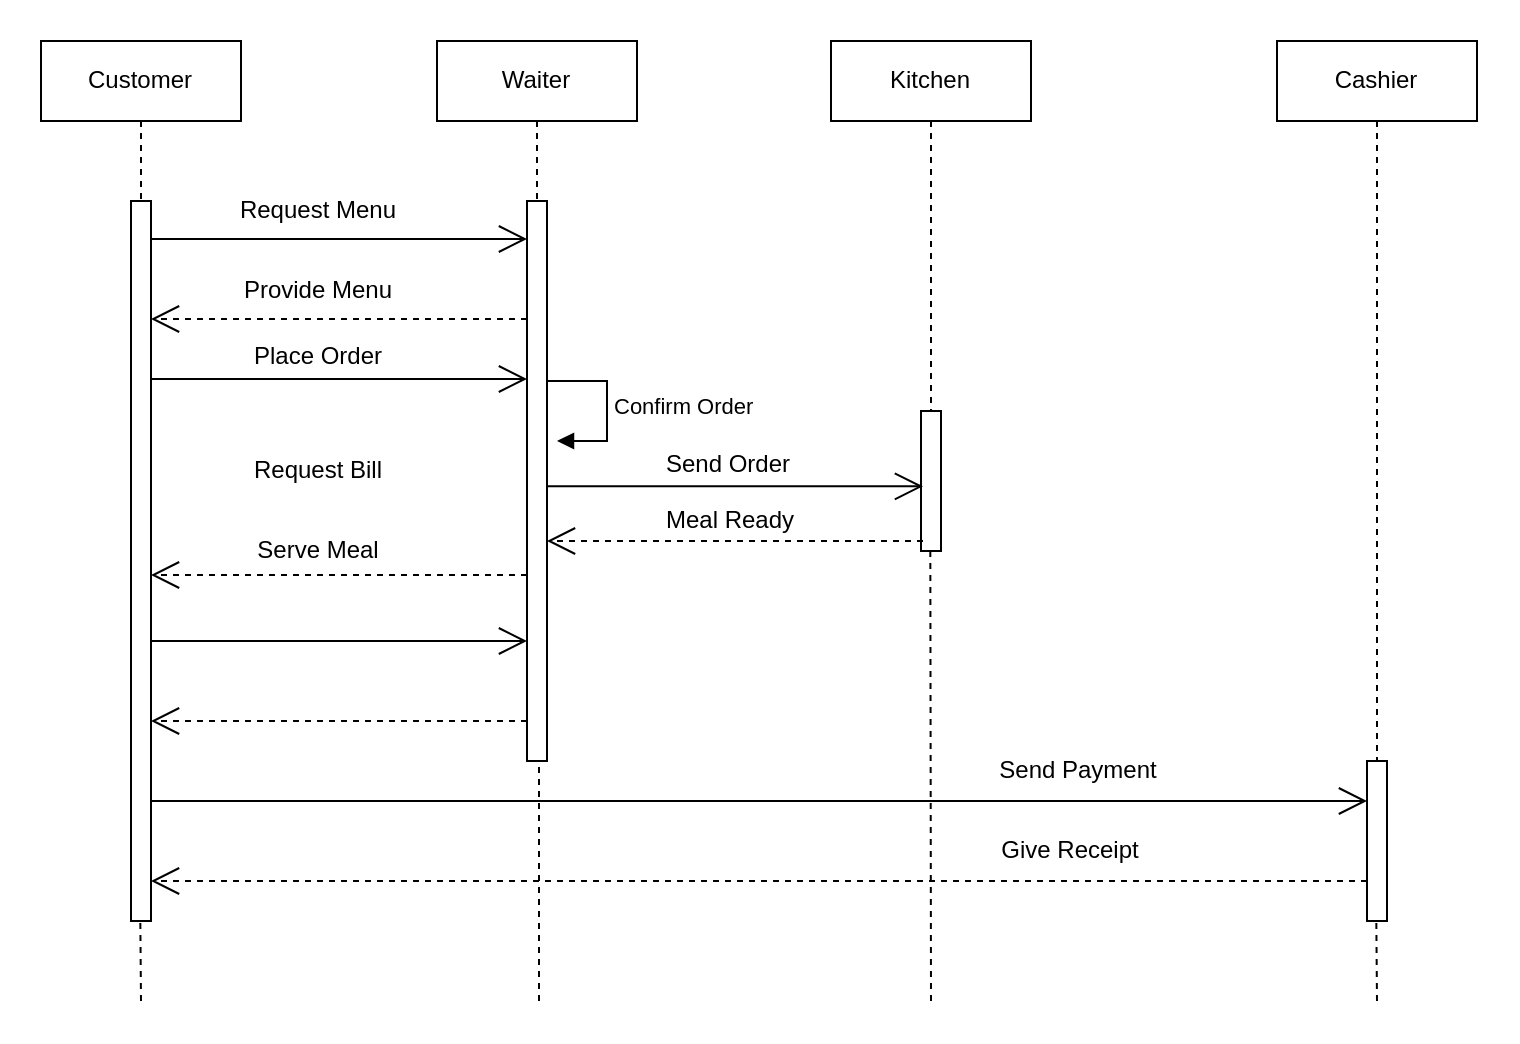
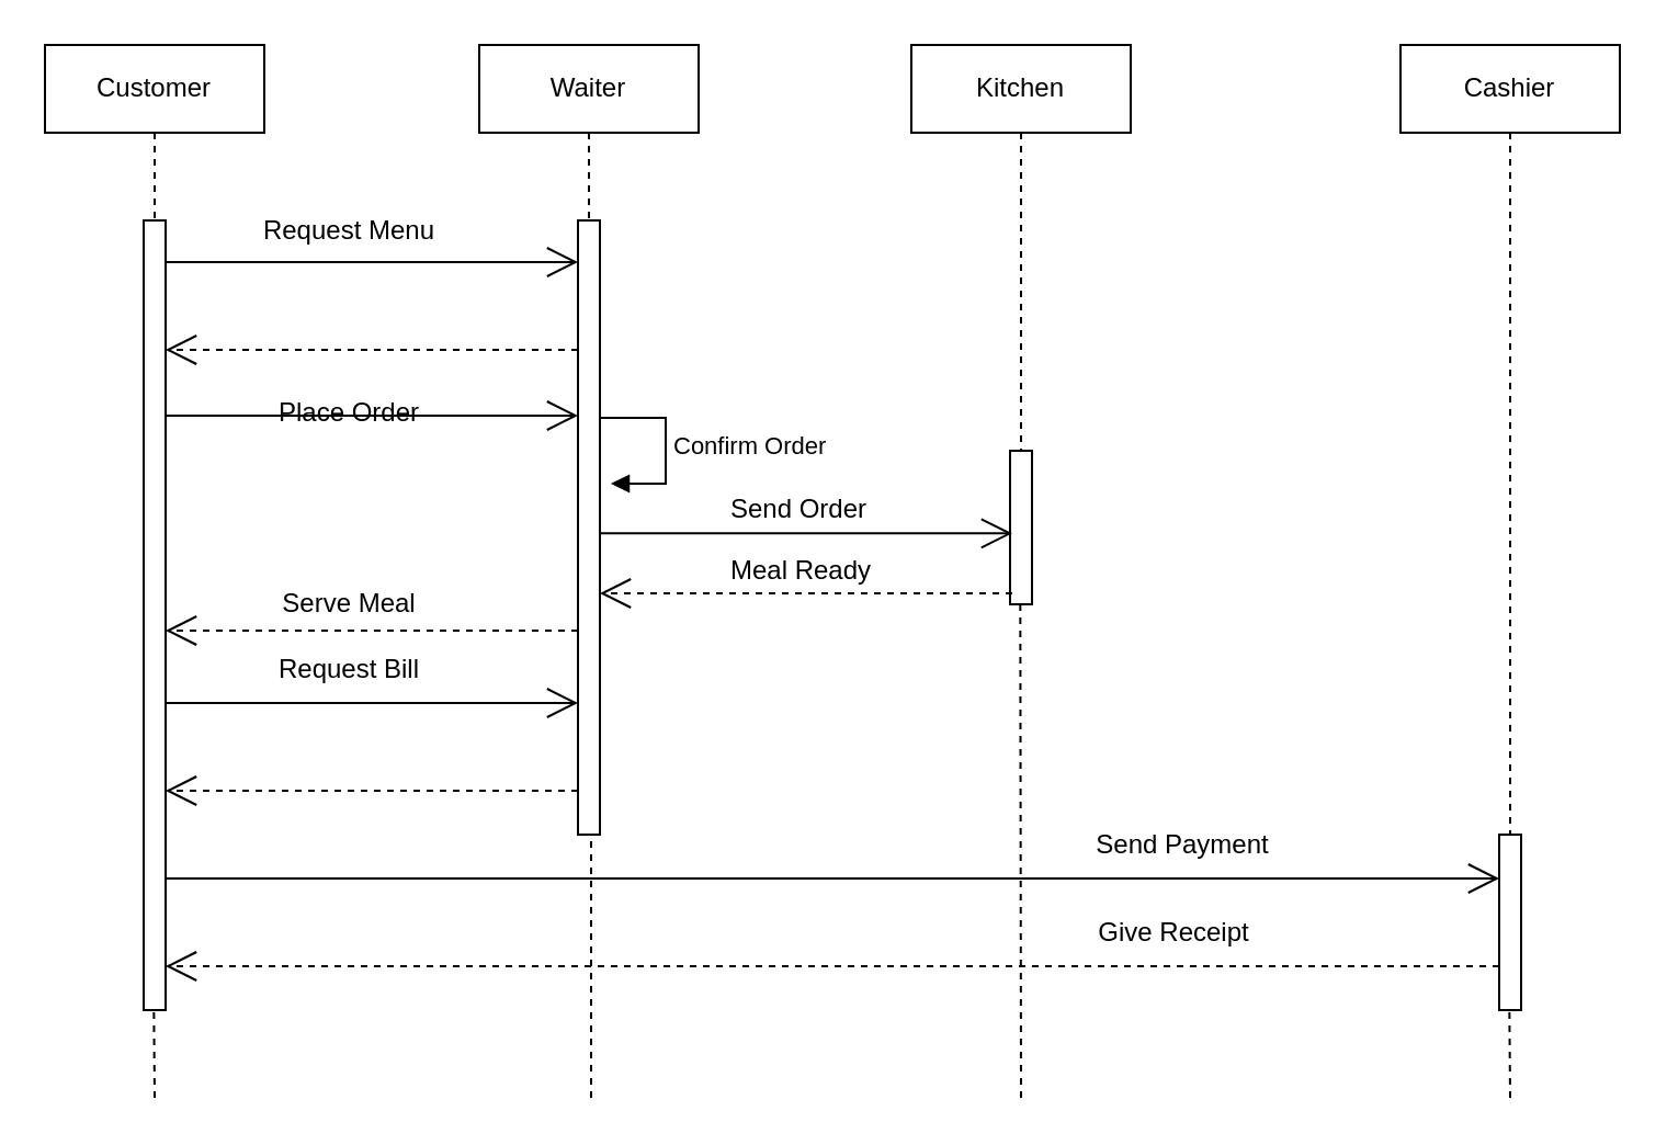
  <mxCell id="0" />
  <mxCell id="1" parent="0" />
  <mxCell id="2" value="Customer" style="shape=umlLifeline;perimeter=lifelinePerimeter;whiteSpace=wrap;html=1;container=1;dropTarget=0;collapsible=0;recursiveResize=0;outlineConnect=0;portConstraint=eastwest;newEdgeStyle={&quot;curved&quot;:0,&quot;rounded&quot;:0};" parent="1" vertex="1"><mxGeometry x="20" y="20" width="100" height="80" as="geometry" /></mxCell>
  <mxCell id="3" value="" style="html=1;points=[[0,0,0,0,5],[0,1,0,0,-5],[1,0,0,0,5],[1,1,0,0,-5]];perimeter=orthogonalPerimeter;outlineConnect=0;targetShapes=umlLifeline;portConstraint=eastwest;newEdgeStyle={&quot;curved&quot;:0,&quot;rounded&quot;:0};" parent="1" vertex="1"><mxGeometry x="65" y="100" width="10" height="360" as="geometry" /></mxCell>
  <mxCell id="4" value="Waiter" style="shape=umlLifeline;perimeter=lifelinePerimeter;whiteSpace=wrap;html=1;container=1;dropTarget=0;collapsible=0;recursiveResize=0;outlineConnect=0;portConstraint=eastwest;newEdgeStyle={&quot;curved&quot;:0,&quot;rounded&quot;:0};" parent="1" vertex="1"><mxGeometry x="218" y="20" width="100" height="80" as="geometry" /></mxCell>
  <mxCell id="5" value="Kitchen" style="shape=umlLifeline;perimeter=lifelinePerimeter;whiteSpace=wrap;html=1;container=1;dropTarget=0;collapsible=0;recursiveResize=0;outlineConnect=0;portConstraint=eastwest;newEdgeStyle={&quot;curved&quot;:0,&quot;rounded&quot;:0};" parent="1" vertex="1"><mxGeometry x="415" y="20" width="100" height="190" as="geometry" /></mxCell>
  <mxCell id="6" value="Cashier" style="shape=umlLifeline;perimeter=lifelinePerimeter;whiteSpace=wrap;html=1;container=1;dropTarget=0;collapsible=0;recursiveResize=0;outlineConnect=0;portConstraint=eastwest;newEdgeStyle={&quot;curved&quot;:0,&quot;rounded&quot;:0};" parent="1" vertex="1"><mxGeometry x="638" y="20" width="100" height="360" as="geometry" /></mxCell>
  <mxCell id="7" value="" style="html=1;points=[[0,0,0,0,5],[0,1,0,0,-5],[1,0,0,0,5],[1,1,0,0,-5]];perimeter=orthogonalPerimeter;outlineConnect=0;targetShapes=umlLifeline;portConstraint=eastwest;newEdgeStyle={&quot;curved&quot;:0,&quot;rounded&quot;:0};" parent="1" vertex="1"><mxGeometry x="263" y="100" width="10" height="280" as="geometry" /></mxCell>
  <mxCell id="8" value="" style="endArrow=open;endFill=1;endSize=12;html=1;rounded=0;" parent="1" edge="1"><mxGeometry width="160" relative="1" as="geometry"><mxPoint x="75" y="119" as="sourcePoint" /><mxPoint x="263" y="119" as="targetPoint" /></mxGeometry></mxCell>
  <mxCell id="9" value="Request Menu" style="text;html=1;align=center;verticalAlign=middle;whiteSpace=wrap;rounded=0;" vertex="1" parent="1"><mxGeometry x="109" y="90" width="100" height="30" as="geometry" /></mxCell>
  <mxCell id="10" value="" style="endArrow=open;endSize=12;dashed=1;html=1;rounded=0;" edge="1" parent="1"><mxGeometry width="160" relative="1" as="geometry"><mxPoint x="263" y="159" as="sourcePoint" /><mxPoint x="75" y="159" as="targetPoint" /></mxGeometry></mxCell>
- <mxCell id="11" value="Provide Menu" style="text;html=1;align=center;verticalAlign=middle;whiteSpace=wrap;rounded=0;" vertex="1" parent="1"><mxGeometry x="109" y="130" width="100" height="30" as="geometry" /></mxCell>
- <mxCell id="12" value="Place Order" style="text;html=1;align=center;verticalAlign=middle;whiteSpace=wrap;rounded=0;" vertex="1" parent="1"><mxGeometry x="109" y="163" width="100" height="30" as="geometry" /></mxCell>
+ <mxCell id="12" value="Place Order" style="text;html=1;align=center;verticalAlign=middle;whiteSpace=wrap;rounded=0;" vertex="1" parent="1"><mxGeometry x="109" y="173" width="100" height="30" as="geometry" /></mxCell>
  <mxCell id="13" value="" style="endArrow=open;endFill=1;endSize=12;html=1;rounded=0;" edge="1" parent="1"><mxGeometry width="160" relative="1" as="geometry"><mxPoint x="75" y="189" as="sourcePoint" /><mxPoint x="263" y="189" as="targetPoint" /></mxGeometry></mxCell>
  <mxCell id="14" value="" style="html=1;points=[[0,0,0,0,5],[0,1,0,0,-5],[1,0,0,0,5],[1,1,0,0,-5]];perimeter=orthogonalPerimeter;outlineConnect=0;targetShapes=umlLifeline;portConstraint=eastwest;newEdgeStyle={&quot;curved&quot;:0,&quot;rounded&quot;:0};" vertex="1" parent="1"><mxGeometry x="460" y="205" width="10" height="70" as="geometry" /></mxCell>
  <mxCell id="15" value="" style="endArrow=open;endFill=1;endSize=12;html=1;rounded=0;" edge="1" parent="1"><mxGeometry width="160" relative="1" as="geometry"><mxPoint x="273" y="242.66" as="sourcePoint" /><mxPoint x="461" y="242.66" as="targetPoint" /></mxGeometry></mxCell>
  <mxCell id="16" value="Send Order" style="text;html=1;align=center;verticalAlign=middle;whiteSpace=wrap;rounded=0;" vertex="1" parent="1"><mxGeometry x="314" y="217" width="100" height="30" as="geometry" /></mxCell>
  <mxCell id="17" value="" style="endArrow=open;endSize=12;dashed=1;html=1;rounded=0;" edge="1" parent="1"><mxGeometry width="160" relative="1" as="geometry"><mxPoint x="461" y="270" as="sourcePoint" /><mxPoint x="273" y="270" as="targetPoint" /></mxGeometry></mxCell>
  <mxCell id="18" value="Meal Ready" style="text;html=1;align=center;verticalAlign=middle;whiteSpace=wrap;rounded=0;" vertex="1" parent="1"><mxGeometry x="315" y="245" width="100" height="30" as="geometry" /></mxCell>
  <mxCell id="19" value="" style="endArrow=open;endSize=12;dashed=1;html=1;rounded=0;" edge="1" parent="1"><mxGeometry width="160" relative="1" as="geometry"><mxPoint x="263" y="287" as="sourcePoint" /><mxPoint x="75" y="287" as="targetPoint" /></mxGeometry></mxCell>
  <mxCell id="20" value="Serve Meal" style="text;html=1;align=center;verticalAlign=middle;whiteSpace=wrap;rounded=0;" vertex="1" parent="1"><mxGeometry x="109" y="260" width="100" height="30" as="geometry" /></mxCell>
  <mxCell id="21" value="" style="endArrow=open;endFill=1;endSize=12;html=1;rounded=0;" edge="1" parent="1"><mxGeometry width="160" relative="1" as="geometry"><mxPoint x="75" y="320" as="sourcePoint" /><mxPoint x="263" y="320" as="targetPoint" /></mxGeometry></mxCell>
- <mxCell id="22" value="Request Bill" style="text;html=1;align=center;verticalAlign=middle;whiteSpace=wrap;rounded=0;" vertex="1" parent="1"><mxGeometry x="109" y="220" width="100" height="30" as="geometry" /></mxCell>
+ <mxCell id="22" value="Request Bill" style="text;html=1;align=center;verticalAlign=middle;whiteSpace=wrap;rounded=0;" vertex="1" parent="1"><mxGeometry x="109" y="290" width="100" height="30" as="geometry" /></mxCell>
  <mxCell id="23" value="" style="endArrow=open;endSize=12;dashed=1;html=1;rounded=0;" edge="1" parent="1"><mxGeometry width="160" relative="1" as="geometry"><mxPoint x="263" y="360" as="sourcePoint" /><mxPoint x="75" y="360" as="targetPoint" /></mxGeometry></mxCell>
  <mxCell id="24" value="" style="endArrow=open;endFill=1;endSize=12;html=1;rounded=0;" edge="1" parent="1" target="26"><mxGeometry width="160" relative="1" as="geometry"><mxPoint x="75" y="400" as="sourcePoint" /><mxPoint x="649" y="400" as="targetPoint" /></mxGeometry></mxCell>
  <mxCell id="25" value="" style="endArrow=none;dashed=1;html=1;rounded=0;" edge="1" parent="1" target="7"><mxGeometry width="50" height="50" relative="1" as="geometry"><mxPoint x="269" y="500" as="sourcePoint" /><mxPoint x="489" y="450" as="targetPoint" /></mxGeometry></mxCell>
  <mxCell id="26" value="" style="html=1;points=[[0,0,0,0,5],[0,1,0,0,-5],[1,0,0,0,5],[1,1,0,0,-5]];perimeter=orthogonalPerimeter;outlineConnect=0;targetShapes=umlLifeline;portConstraint=eastwest;newEdgeStyle={&quot;curved&quot;:0,&quot;rounded&quot;:0};" vertex="1" parent="1"><mxGeometry x="683" y="380" width="10" height="80" as="geometry" /></mxCell>
  <mxCell id="27" value="Send Payment" style="text;html=1;align=center;verticalAlign=middle;whiteSpace=wrap;rounded=0;" vertex="1" parent="1"><mxGeometry x="489" y="370" width="100" height="30" as="geometry" /></mxCell>
  <mxCell id="28" value="" style="endArrow=open;endSize=12;dashed=1;html=1;rounded=0;" edge="1" parent="1" target="3"><mxGeometry width="160" relative="1" as="geometry"><mxPoint x="683" y="440" as="sourcePoint" /><mxPoint x="495" y="440" as="targetPoint" /></mxGeometry></mxCell>
  <mxCell id="29" value="Give Receipt" style="text;html=1;align=center;verticalAlign=middle;whiteSpace=wrap;rounded=0;" vertex="1" parent="1"><mxGeometry x="485" y="410" width="100" height="30" as="geometry" /></mxCell>
  <mxCell id="30" value="" style="endArrow=none;dashed=1;html=1;rounded=0;" edge="1" parent="1"><mxGeometry width="50" height="50" relative="1" as="geometry"><mxPoint x="688" y="500" as="sourcePoint" /><mxPoint x="687.66" y="460" as="targetPoint" /></mxGeometry></mxCell>
  <mxCell id="31" value="" style="endArrow=none;dashed=1;html=1;rounded=0;" edge="1" parent="1"><mxGeometry width="50" height="50" relative="1" as="geometry"><mxPoint x="465" y="500" as="sourcePoint" /><mxPoint x="464.66" y="275" as="targetPoint" /></mxGeometry></mxCell>
  <mxCell id="32" value="" style="endArrow=none;dashed=1;html=1;rounded=0;" edge="1" parent="1"><mxGeometry width="50" height="50" relative="1" as="geometry"><mxPoint x="70" y="500" as="sourcePoint" /><mxPoint x="69.66" y="460" as="targetPoint" /></mxGeometry></mxCell>
  <mxCell id="33" value="Confirm Order" style="html=1;align=left;spacingLeft=2;endArrow=block;rounded=0;edgeStyle=orthogonalEdgeStyle;curved=0;rounded=0;" edge="1" parent="1"><mxGeometry relative="1" as="geometry"><mxPoint x="273" y="190" as="sourcePoint" /><Array as="points"><mxPoint x="303" y="220" /></Array><mxPoint x="278" y="220" as="targetPoint" /></mxGeometry></mxCell>
